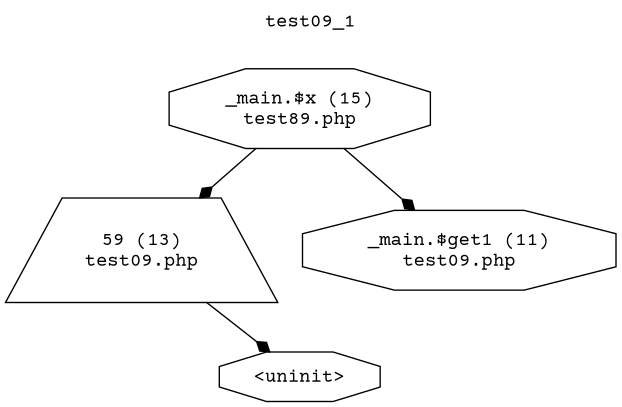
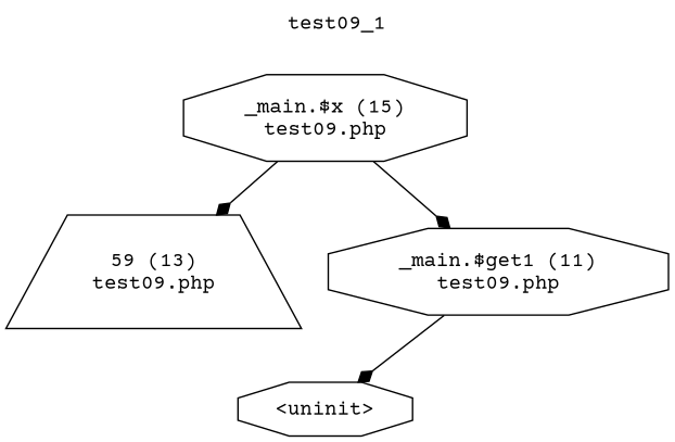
  digraph {
    fontname="Courier Prime"
    label=test09_1
    labelloc=t
    node [fontname="Courier Prime" shape=octagon]
    edge [arrowhead=diamond fontname="Courier Prime"]
-   n1 [label="_main.$x (15)\ntest89.php"]
+   n1 [label="_main.$x (15)\ntest09.php"]
    n2 [label="59 (13)\ntest09.php" shape=trapezium]
    n3 [label="_main.$get1 (11)\ntest09.php"]
    n4 [label="<uninit>"]
    n1 -> n2
    n1 -> n3
-   n2 -> n4
+   n3 -> n4
  }
